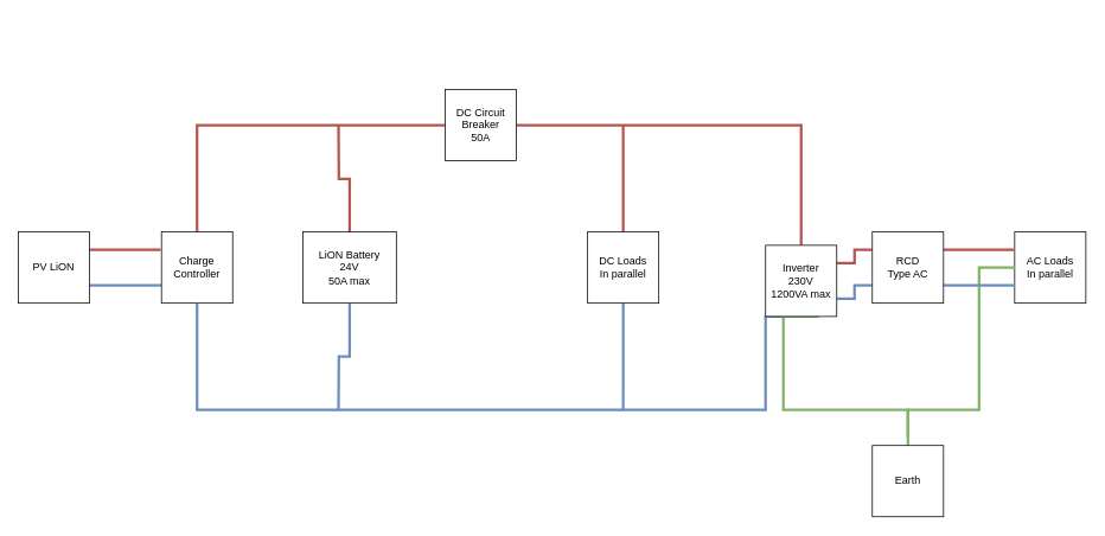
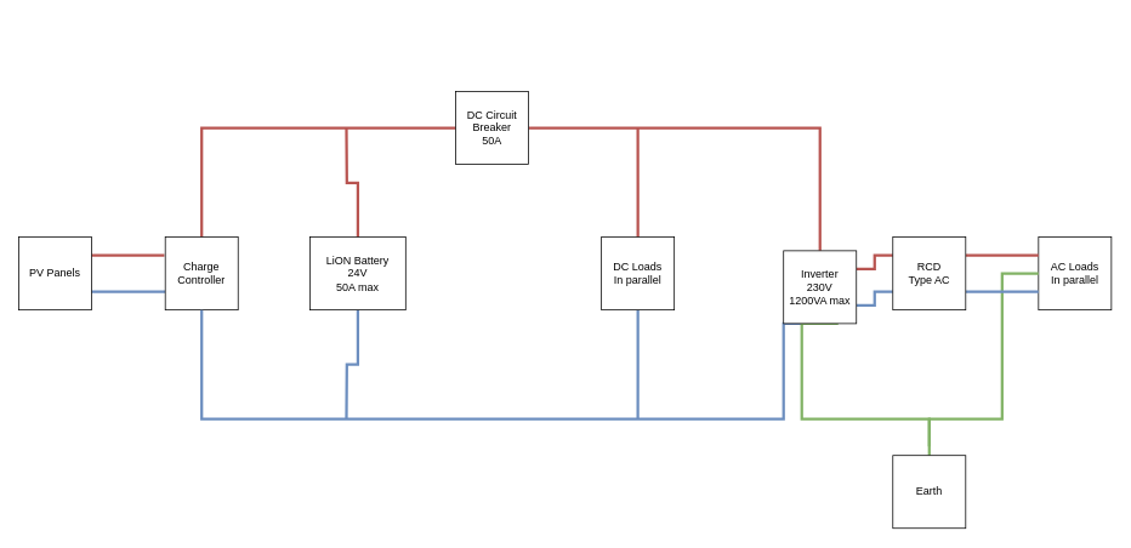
  <mxCell id="0" />
  <mxCell id="1" parent="0" />
  <mxCell id="2" style="edgeStyle=orthogonalEdgeStyle;rounded=0;orthogonalLoop=1;jettySize=auto;html=1;exitX=1;exitY=0.25;exitDx=0;exitDy=0;endArrow=none;endFill=0;strokeWidth=3;fillColor=#f8cecc;strokeColor=#b85450;" edge="1" parent="1" source="4"><mxGeometry relative="1" as="geometry"><mxPoint x="180" y="280" as="targetPoint" /></mxGeometry></mxCell>
  <mxCell id="3" style="edgeStyle=orthogonalEdgeStyle;rounded=0;orthogonalLoop=1;jettySize=auto;html=1;exitX=1;exitY=0.75;exitDx=0;exitDy=0;entryX=0;entryY=0.75;entryDx=0;entryDy=0;endArrow=none;endFill=0;strokeWidth=3;fillColor=#dae8fc;strokeColor=#6c8ebf;" edge="1" parent="1" source="4" target="6"><mxGeometry relative="1" as="geometry" /></mxCell>
- <mxCell id="4" value="PV LiON" style="whiteSpace=wrap;html=1;aspect=fixed;" vertex="1" parent="1"><mxGeometry x="20" y="260" width="80" height="80" as="geometry" /></mxCell>
+ <mxCell id="4" value="PV Panels" style="whiteSpace=wrap;html=1;aspect=fixed;" vertex="1" parent="1"><mxGeometry x="20" y="260" width="80" height="80" as="geometry" /></mxCell>
  <mxCell id="5" style="edgeStyle=orthogonalEdgeStyle;rounded=0;orthogonalLoop=1;jettySize=auto;html=1;exitX=0.5;exitY=0;exitDx=0;exitDy=0;entryX=0;entryY=0.5;entryDx=0;entryDy=0;endArrow=none;endFill=0;strokeWidth=3;fillColor=#f8cecc;strokeColor=#b85450;" edge="1" parent="1" source="6" target="8"><mxGeometry relative="1" as="geometry" /></mxCell>
  <mxCell id="6" value="Charge Controller" style="whiteSpace=wrap;html=1;aspect=fixed;" vertex="1" parent="1"><mxGeometry x="181" y="260" width="80" height="80" as="geometry" /></mxCell>
  <mxCell id="7" style="edgeStyle=orthogonalEdgeStyle;rounded=0;orthogonalLoop=1;jettySize=auto;html=1;exitX=1;exitY=0.5;exitDx=0;exitDy=0;endArrow=none;endFill=0;strokeWidth=3;entryX=0.5;entryY=0;entryDx=0;entryDy=0;fillColor=#f8cecc;strokeColor=#b85450;" edge="1" parent="1" source="8" target="17"><mxGeometry relative="1" as="geometry"><mxPoint x="820" y="219.895" as="targetPoint" /></mxGeometry></mxCell>
  <mxCell id="8" value="DC Circuit Breaker&lt;br&gt;50A" style="whiteSpace=wrap;html=1;aspect=fixed;" vertex="1" parent="1"><mxGeometry x="500" y="100" width="80" height="80" as="geometry" /></mxCell>
  <mxCell id="9" style="edgeStyle=orthogonalEdgeStyle;rounded=0;orthogonalLoop=1;jettySize=auto;html=1;exitX=0.5;exitY=0;exitDx=0;exitDy=0;endArrow=none;endFill=0;strokeWidth=3;fillColor=#f8cecc;strokeColor=#b85450;" edge="1" parent="1" source="11"><mxGeometry relative="1" as="geometry"><mxPoint x="379.947" y="140" as="targetPoint" /></mxGeometry></mxCell>
  <mxCell id="10" style="edgeStyle=orthogonalEdgeStyle;rounded=0;orthogonalLoop=1;jettySize=auto;html=1;exitX=0.5;exitY=1;exitDx=0;exitDy=0;endArrow=none;endFill=0;strokeWidth=3;fillColor=#dae8fc;strokeColor=#6c8ebf;" edge="1" parent="1" source="11"><mxGeometry relative="1" as="geometry"><mxPoint x="379.947" y="460" as="targetPoint" /></mxGeometry></mxCell>
  <mxCell id="11" value="LiON Battery&lt;br&gt;24V&lt;br&gt;50A max" style="whiteSpace=wrap;html=1;aspect=fixed;" vertex="1" parent="1"><mxGeometry x="340" y="260" width="105" height="80" as="geometry" /></mxCell>
  <mxCell id="12" style="edgeStyle=orthogonalEdgeStyle;rounded=0;orthogonalLoop=1;jettySize=auto;html=1;exitX=0.5;exitY=1;exitDx=0;exitDy=0;endArrow=none;endFill=0;strokeWidth=3;fillColor=#dae8fc;strokeColor=#6c8ebf;entryX=0.5;entryY=1;entryDx=0;entryDy=0;" edge="1" parent="1" source="17" target="6"><mxGeometry relative="1" as="geometry"><mxPoint x="410" y="440" as="targetPoint" /><Array as="points"><mxPoint x="860" y="460" /><mxPoint x="221" y="460" /></Array></mxGeometry></mxCell>
  <mxCell id="13" style="edgeStyle=orthogonalEdgeStyle;rounded=0;orthogonalLoop=1;jettySize=auto;html=1;exitX=0.5;exitY=0;exitDx=0;exitDy=0;endArrow=none;endFill=0;strokeWidth=3;fillColor=#d5e8d4;strokeColor=#82b366;startArrow=none;" edge="1" parent="1"><mxGeometry relative="1" as="geometry"><mxPoint x="859.947" y="20" as="targetPoint" /><mxPoint x="860" y="20" as="sourcePoint" /></mxGeometry></mxCell>
  <mxCell id="14" style="edgeStyle=orthogonalEdgeStyle;rounded=0;orthogonalLoop=1;jettySize=auto;html=1;exitX=1;exitY=0.25;exitDx=0;exitDy=0;entryX=0;entryY=0.25;entryDx=0;entryDy=0;endArrow=none;endFill=0;strokeWidth=3;fillColor=#f8cecc;strokeColor=#b85450;" edge="1" parent="1" source="17" target="26"><mxGeometry relative="1" as="geometry" /></mxCell>
  <mxCell id="15" style="edgeStyle=orthogonalEdgeStyle;rounded=0;orthogonalLoop=1;jettySize=auto;html=1;exitX=1;exitY=0.75;exitDx=0;exitDy=0;entryX=0;entryY=0.75;entryDx=0;entryDy=0;endArrow=none;endFill=0;strokeWidth=3;fillColor=#dae8fc;strokeColor=#6c8ebf;" edge="1" parent="1" source="17" target="26"><mxGeometry relative="1" as="geometry" /></mxCell>
  <mxCell id="16" style="edgeStyle=orthogonalEdgeStyle;rounded=0;orthogonalLoop=1;jettySize=auto;html=1;exitX=0.75;exitY=1;exitDx=0;exitDy=0;endArrow=none;endFill=0;strokeWidth=3;fillColor=#d5e8d4;strokeColor=#82b366;" edge="1" parent="1" source="17"><mxGeometry relative="1" as="geometry"><mxPoint x="1020" y="490" as="targetPoint" /><Array as="points"><mxPoint x="880" y="460" /><mxPoint x="1020" y="460" /></Array></mxGeometry></mxCell>
  <mxCell id="17" value="Inverter&lt;br&gt;230V&lt;br&gt;1200VA max" style="whiteSpace=wrap;html=1;aspect=fixed;" vertex="1" parent="1"><mxGeometry x="860" y="275" width="80" height="80" as="geometry" /></mxCell>
  <mxCell id="18" style="edgeStyle=orthogonalEdgeStyle;rounded=0;orthogonalLoop=1;jettySize=auto;html=1;exitX=0.5;exitY=0;exitDx=0;exitDy=0;endArrow=none;endFill=0;strokeWidth=3;fillColor=#f8cecc;strokeColor=#b85450;" edge="1" parent="1" source="20"><mxGeometry relative="1" as="geometry"><mxPoint x="699.947" y="140" as="targetPoint" /></mxGeometry></mxCell>
  <mxCell id="19" style="edgeStyle=orthogonalEdgeStyle;rounded=0;orthogonalLoop=1;jettySize=auto;html=1;exitX=0.5;exitY=1;exitDx=0;exitDy=0;endArrow=none;endFill=0;strokeWidth=3;fillColor=#dae8fc;strokeColor=#6c8ebf;" edge="1" parent="1" source="20"><mxGeometry relative="1" as="geometry"><mxPoint x="699.947" y="460" as="targetPoint" /></mxGeometry></mxCell>
  <mxCell id="20" value="DC Loads&lt;br&gt;In parallel" style="whiteSpace=wrap;html=1;aspect=fixed;" vertex="1" parent="1"><mxGeometry x="660" y="260" width="80" height="80" as="geometry" /></mxCell>
  <mxCell id="21" value="AC Loads&lt;br&gt;In parallel" style="whiteSpace=wrap;html=1;aspect=fixed;" vertex="1" parent="1"><mxGeometry x="1140" y="260" width="80" height="80" as="geometry" /></mxCell>
  <mxCell id="22" style="edgeStyle=orthogonalEdgeStyle;rounded=0;orthogonalLoop=1;jettySize=auto;html=1;exitX=0.5;exitY=0;exitDx=0;exitDy=0;entryX=0;entryY=0.5;entryDx=0;entryDy=0;endArrow=none;endFill=0;strokeWidth=3;fillColor=#d5e8d4;strokeColor=#82b366;" edge="1" parent="1" source="23" target="21"><mxGeometry relative="1" as="geometry"><Array as="points"><mxPoint x="1020" y="460" /><mxPoint x="1100" y="460" /><mxPoint x="1100" y="300" /></Array></mxGeometry></mxCell>
  <mxCell id="23" value="Earth" style="whiteSpace=wrap;html=1;aspect=fixed;" vertex="1" parent="1"><mxGeometry x="980" y="500" width="80" height="80" as="geometry" /></mxCell>
  <mxCell id="24" style="edgeStyle=orthogonalEdgeStyle;rounded=0;orthogonalLoop=1;jettySize=auto;html=1;exitX=1;exitY=0.25;exitDx=0;exitDy=0;entryX=0;entryY=0.25;entryDx=0;entryDy=0;endArrow=none;endFill=0;strokeWidth=3;fillColor=#f8cecc;strokeColor=#b85450;" edge="1" parent="1" source="26" target="21"><mxGeometry relative="1" as="geometry" /></mxCell>
  <mxCell id="25" style="edgeStyle=orthogonalEdgeStyle;rounded=0;orthogonalLoop=1;jettySize=auto;html=1;exitX=1;exitY=0.75;exitDx=0;exitDy=0;entryX=0;entryY=0.75;entryDx=0;entryDy=0;endArrow=none;endFill=0;strokeWidth=3;fillColor=#dae8fc;strokeColor=#6c8ebf;" edge="1" parent="1" source="26" target="21"><mxGeometry relative="1" as="geometry" /></mxCell>
  <mxCell id="26" value="RCD&lt;br&gt;Type AC" style="whiteSpace=wrap;html=1;aspect=fixed;" vertex="1" parent="1"><mxGeometry x="980" y="260" width="80" height="80" as="geometry" /></mxCell>
